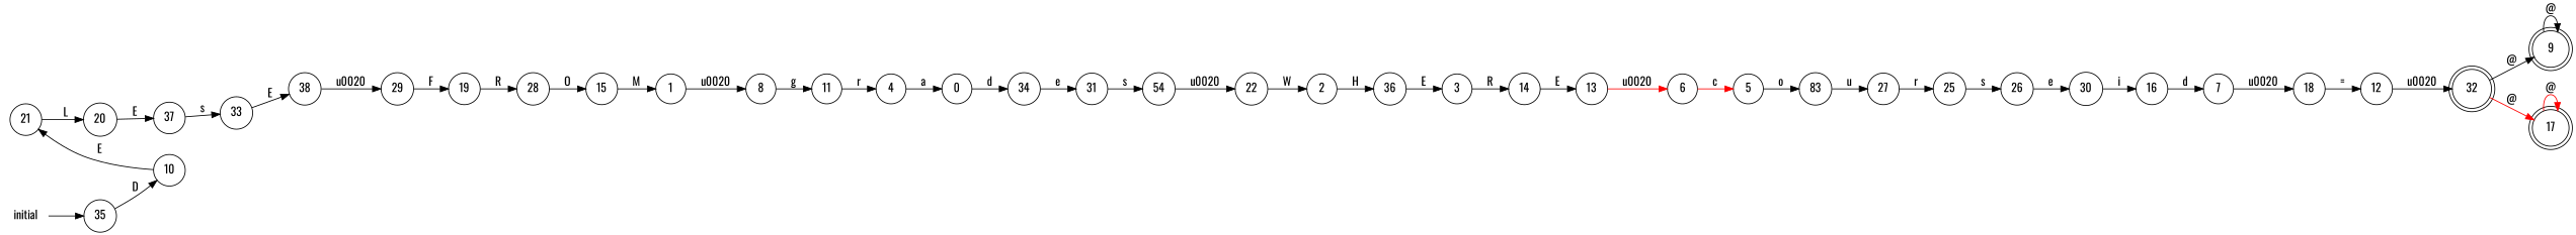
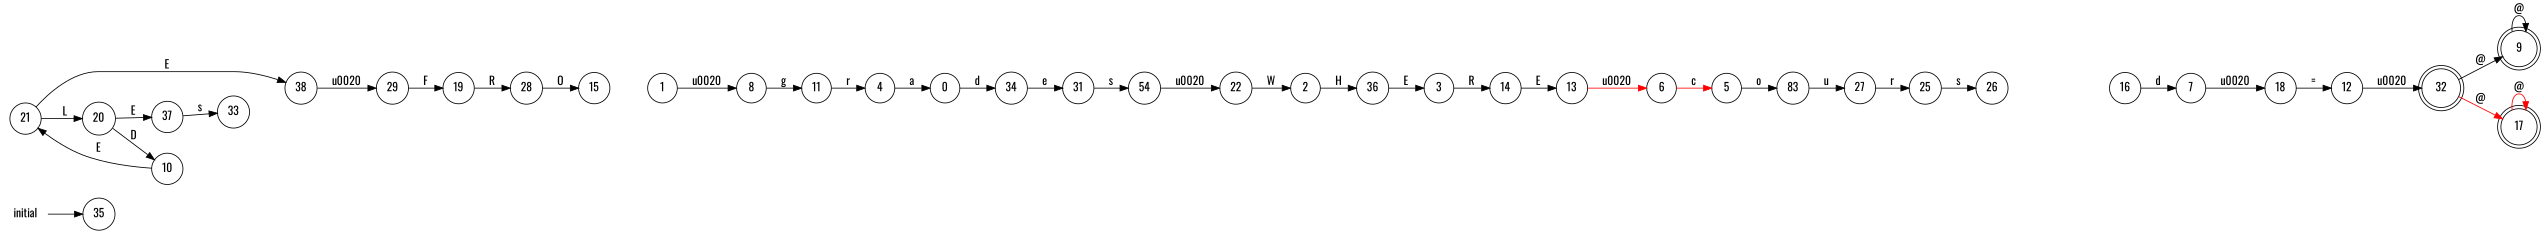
  digraph {
    fontname=Oswald
    rankdir=LR
    node [fontname=Oswald shape=circle]
    edge [fontname=Oswald]
    0
    34
    31
    n4 [label=54]
    1
    8
    11
    4
    2
    36
    3
    14
    13
    6
    n15 [label=83]
    5
    27
    25
    7
    18
    12
    32 [shape=doublecircle]
    9 [shape=doublecircle]
    10
    21
    20
    37
    17 [shape=doublecircle]
    15
    16
    19
    28
    33
    38
    22
    26
-   30
    29
    35
    initial [shape=plaintext]
    0 -> 34 [label=d]
    34 -> 31 [label=e]
    31 -> n4 [label=s]
    n4 -> 22 [label="\u0020"]
    1 -> 8 [label="\u0020"]
    8 -> 11 [label=g]
    11 -> 4 [label=r]
    4 -> 0 [label=a]
    2 -> 36 [label=H]
    36 -> 3 [label=E]
    3 -> 14 [label=R]
    14 -> 13 [label=E]
    13 -> 6 [color=red label="\u0020"]
    6 -> 5 [color=red label=c]
    n15 -> 27 [label=u]
    5 -> n15 [label=o]
    27 -> 25 [label=r]
    25 -> 26 [label=s]
    7 -> 18 [label="\u0020"]
    18 -> 12 [label="="]
    12 -> 32 [label="\u0020"]
    32 -> 9 [label="@"]
    32 -> 17 [color=red label="@"]
    9 -> 9 [label="@"]
    10 -> 21 [label=E]
    21 -> 20 [label=L]
    20 -> 37 [label=E]
    37 -> 33 [label=s]
    17 -> 17 [color=red label="@"]
-   15 -> 1 [label=M]
    16 -> 7 [label=d]
    19 -> 28 [label=R]
    28 -> 15 [label=O]
-   33 -> 38 [label=E]
+   21 -> 38 [label=E]
    38 -> 29 [label="\u0020"]
    22 -> 2 [label=W]
-   26 -> 30 [label=e]
-   30 -> 16 [label=i]
    29 -> 19 [label=F]
-   35 -> 10 [label=D]
+   20 -> 10 [label=D]
    initial -> 35
  }
